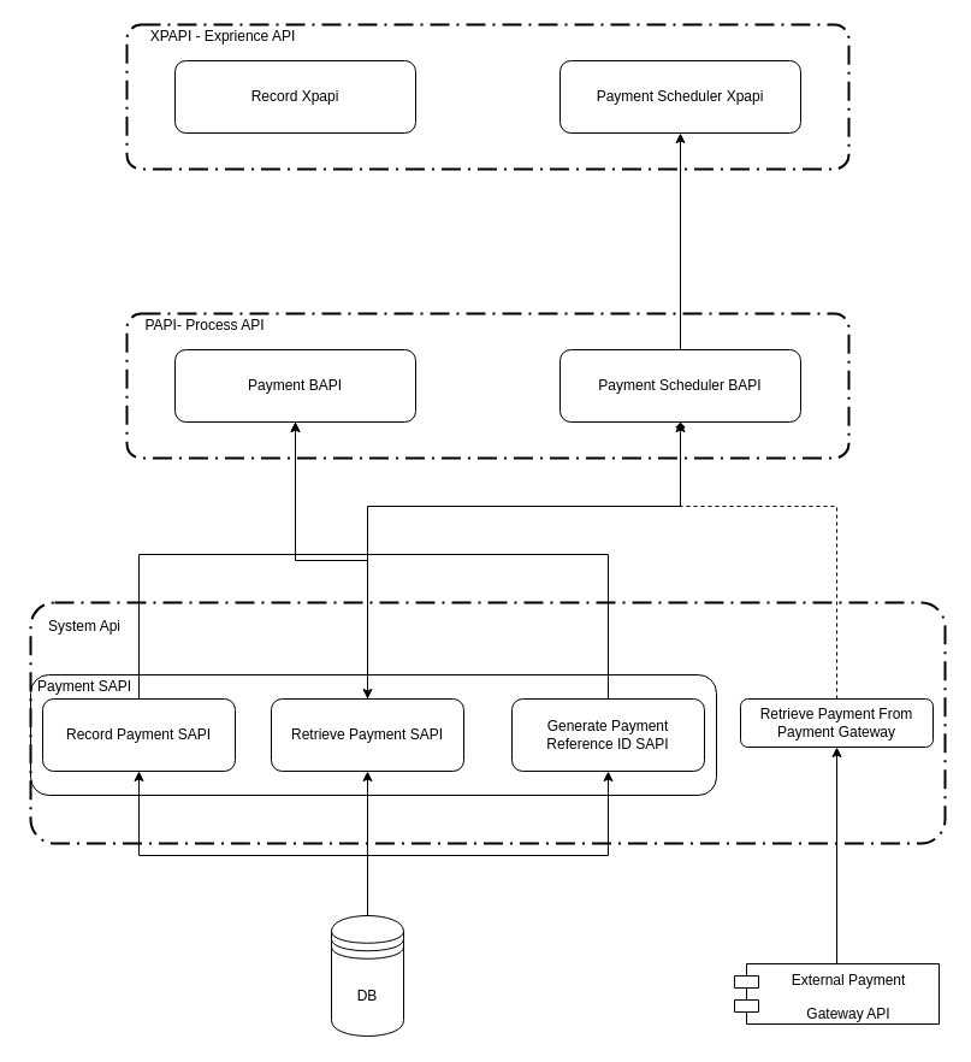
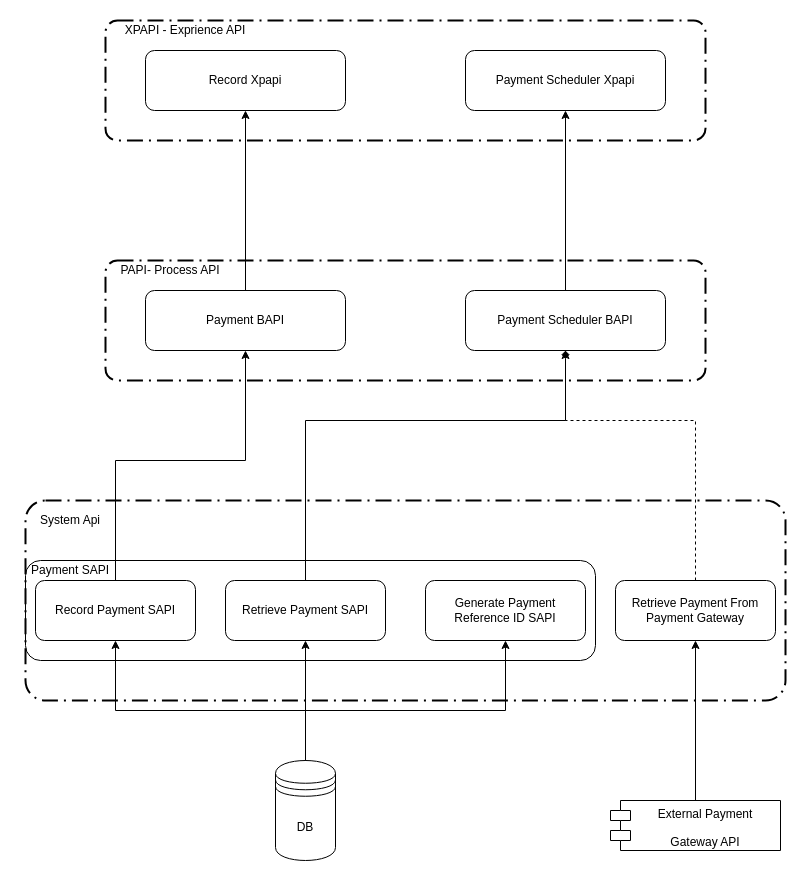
  <mxCell id="0" />
  <mxCell id="1" parent="0" />
  <mxCell id="2" value="" style="rounded=1;arcSize=10;dashed=1;strokeColor=#000000;fillColor=none;gradientColor=none;dashPattern=8 3 1 3;strokeWidth=2;" parent="1" vertex="1"><mxGeometry x="105" y="20" width="600" height="120" as="geometry" /></mxCell>
  <mxCell id="3" value="Record Xpapi" style="shape=ext;rounded=1;html=1;whiteSpace=wrap;" parent="1" vertex="1"><mxGeometry x="145" y="50" width="200" height="60" as="geometry" /></mxCell>
  <mxCell id="4" value="Payment Scheduler Xpapi " style="shape=ext;rounded=1;html=1;whiteSpace=wrap;" parent="1" vertex="1"><mxGeometry x="465" y="50" width="200" height="60" as="geometry" /></mxCell>
  <mxCell id="5" value="" style="rounded=1;arcSize=10;dashed=1;strokeColor=#000000;fillColor=none;gradientColor=none;dashPattern=8 3 1 3;strokeWidth=2;" parent="1" vertex="1"><mxGeometry x="105" y="260" width="600" height="120" as="geometry" /></mxCell>
- <mxCell id="6" style="edgeStyle=orthogonalEdgeStyle;rounded=0;orthogonalLoop=1;jettySize=auto;html=1;" parent="1" source="7" target="14" edge="1"><mxGeometry relative="1" as="geometry" /></mxCell>
+ <mxCell id="6" style="edgeStyle=orthogonalEdgeStyle;rounded=0;orthogonalLoop=1;jettySize=auto;html=1;" parent="1" source="7" target="3" edge="1"><mxGeometry relative="1" as="geometry" /></mxCell>
  <mxCell id="7" value="Payment BAPI" style="shape=ext;rounded=1;html=1;whiteSpace=wrap;" parent="1" vertex="1"><mxGeometry x="145" y="290" width="200" height="60" as="geometry" /></mxCell>
  <mxCell id="8" style="edgeStyle=orthogonalEdgeStyle;rounded=0;orthogonalLoop=1;jettySize=auto;html=1;" parent="1" source="9" target="4" edge="1"><mxGeometry relative="1" as="geometry" /></mxCell>
  <mxCell id="9" value="Payment Scheduler BAPI " style="shape=ext;rounded=1;html=1;whiteSpace=wrap;" parent="1" vertex="1"><mxGeometry x="465" y="290" width="200" height="60" as="geometry" /></mxCell>
  <mxCell id="10" value="" style="rounded=1;arcSize=10;dashed=1;strokeColor=#000000;fillColor=none;gradientColor=none;dashPattern=8 3 1 3;strokeWidth=2;" parent="1" vertex="1"><mxGeometry x="25" y="500" width="760" height="200" as="geometry" /></mxCell>
  <mxCell id="11" style="edgeStyle=orthogonalEdgeStyle;rounded=0;orthogonalLoop=1;jettySize=auto;html=1;entryX=0.5;entryY=1;entryDx=0;entryDy=0;" parent="1" source="12" target="7" edge="1"><mxGeometry relative="1" as="geometry"><Array as="points"><mxPoint x="115" y="460" /><mxPoint x="245" y="460" /></Array></mxGeometry></mxCell>
  <mxCell id="12" value="Record Payment SAPI" style="shape=ext;rounded=1;html=1;whiteSpace=wrap;" parent="1" vertex="1"><mxGeometry x="35" y="580" width="160" height="60" as="geometry" /></mxCell>
  <mxCell id="13" style="edgeStyle=orthogonalEdgeStyle;rounded=0;orthogonalLoop=1;jettySize=auto;html=1;entryX=0.5;entryY=1;entryDx=0;entryDy=0;endArrow=diamond;" parent="1" source="14" target="9" edge="1"><mxGeometry relative="1" as="geometry"><Array as="points"><mxPoint x="305" y="420" /><mxPoint x="565" y="420" /></Array></mxGeometry></mxCell>
  <mxCell id="14" value="Retrieve Payment SAPI" style="shape=ext;rounded=1;html=1;whiteSpace=wrap;" parent="1" vertex="1"><mxGeometry x="225" y="580" width="160" height="60" as="geometry" /></mxCell>
- <mxCell id="15" style="edgeStyle=orthogonalEdgeStyle;rounded=0;orthogonalLoop=1;jettySize=auto;html=1;entryX=0.5;entryY=1;entryDx=0;entryDy=0;" parent="1" source="16" target="7" edge="1"><mxGeometry relative="1" as="geometry"><Array as="points"><mxPoint x="505" y="460" /><mxPoint x="245" y="460" /></Array></mxGeometry></mxCell>
  <mxCell id="16" value="Generate Payment Reference ID SAPI" style="shape=ext;rounded=1;html=1;whiteSpace=wrap;" parent="1" vertex="1"><mxGeometry x="425" y="580" width="160" height="60" as="geometry" /></mxCell>
  <mxCell id="17" style="edgeStyle=orthogonalEdgeStyle;rounded=0;orthogonalLoop=1;jettySize=auto;html=1;dashed=1;" parent="1" source="18" target="9" edge="1"><mxGeometry relative="1" as="geometry"><Array as="points"><mxPoint x="695" y="420" /><mxPoint x="565" y="420" /></Array></mxGeometry></mxCell>
- <mxCell id="18" value="Retrieve Payment From Payment Gateway " style="shape=ext;rounded=1;html=1;whiteSpace=wrap;" parent="1" vertex="1"><mxGeometry x="615" y="580" width="160" height="40" as="geometry" /></mxCell>
+ <mxCell id="18" value="Retrieve Payment From Payment Gateway " style="shape=ext;rounded=1;html=1;whiteSpace=wrap;" parent="1" vertex="1"><mxGeometry x="615" y="580" width="160" height="60" as="geometry" /></mxCell>
  <mxCell id="19" style="edgeStyle=orthogonalEdgeStyle;rounded=0;orthogonalLoop=1;jettySize=auto;html=1;" parent="1" source="20" target="18" edge="1"><mxGeometry relative="1" as="geometry" /></mxCell>
  <mxCell id="20" value="External Payment &#10;&#10;Gateway API" style="shape=module;align=left;spacingLeft=20;align=center;verticalAlign=top;" parent="1" vertex="1"><mxGeometry x="610" y="800" width="170" height="50" as="geometry" /></mxCell>
  <mxCell id="21" style="edgeStyle=orthogonalEdgeStyle;rounded=0;orthogonalLoop=1;jettySize=auto;html=1;exitX=0.5;exitY=0;exitDx=0;exitDy=0;" parent="1" source="22" target="12" edge="1"><mxGeometry relative="1" as="geometry"><Array as="points"><mxPoint x="305" y="710" /><mxPoint x="115" y="710" /></Array></mxGeometry></mxCell>
  <mxCell id="22" value="DB" style="shape=datastore;whiteSpace=wrap;html=1;" parent="1" vertex="1"><mxGeometry x="275" y="760" width="60" height="100" as="geometry" /></mxCell>
  <mxCell id="23" style="edgeStyle=orthogonalEdgeStyle;rounded=0;orthogonalLoop=1;jettySize=auto;html=1;exitX=0.5;exitY=0;exitDx=0;exitDy=0;" parent="1" source="22" target="14" edge="1"><mxGeometry relative="1" as="geometry"><mxPoint x="305" y="760" as="sourcePoint" /><Array as="points"><mxPoint x="305" y="750" /><mxPoint x="305" y="750" /></Array></mxGeometry></mxCell>
  <mxCell id="24" style="edgeStyle=orthogonalEdgeStyle;rounded=0;orthogonalLoop=1;jettySize=auto;html=1;entryX=0.5;entryY=1;entryDx=0;entryDy=0;exitX=0.5;exitY=0;exitDx=0;exitDy=0;" parent="1" source="22" target="16" edge="1"><mxGeometry relative="1" as="geometry"><mxPoint x="505" y="760" as="sourcePoint" /><Array as="points"><mxPoint x="305" y="710" /><mxPoint x="505" y="710" /></Array></mxGeometry></mxCell>
  <mxCell id="25" value="XPAPI - Exprience API" style="text;html=1;strokeColor=none;fillColor=none;align=center;verticalAlign=middle;whiteSpace=wrap;rounded=0;" parent="1" vertex="1"><mxGeometry x="95" y="20" width="180" height="20" as="geometry" /></mxCell>
  <mxCell id="26" value="PAPI- Process API" style="text;html=1;strokeColor=none;fillColor=none;align=center;verticalAlign=middle;whiteSpace=wrap;rounded=0;" parent="1" vertex="1"><mxGeometry x="115" y="260" width="110" height="20" as="geometry" /></mxCell>
  <mxCell id="27" value="System Api" style="text;html=1;strokeColor=none;fillColor=none;align=center;verticalAlign=middle;whiteSpace=wrap;rounded=0;" parent="1" vertex="1"><mxGeometry x="35" y="510" width="70" height="20" as="geometry" /></mxCell>
  <mxCell id="28" value="" style="rounded=1;whiteSpace=wrap;html=1;fillColor=none;" vertex="1" parent="1"><mxGeometry x="25" y="560" width="570" height="100" as="geometry" /></mxCell>
  <mxCell id="29" value="Payment SAPI" style="text;html=1;strokeColor=none;fillColor=none;align=center;verticalAlign=middle;whiteSpace=wrap;rounded=0;" vertex="1" parent="1"><mxGeometry x="20" y="560" width="100" height="20" as="geometry" /></mxCell>
